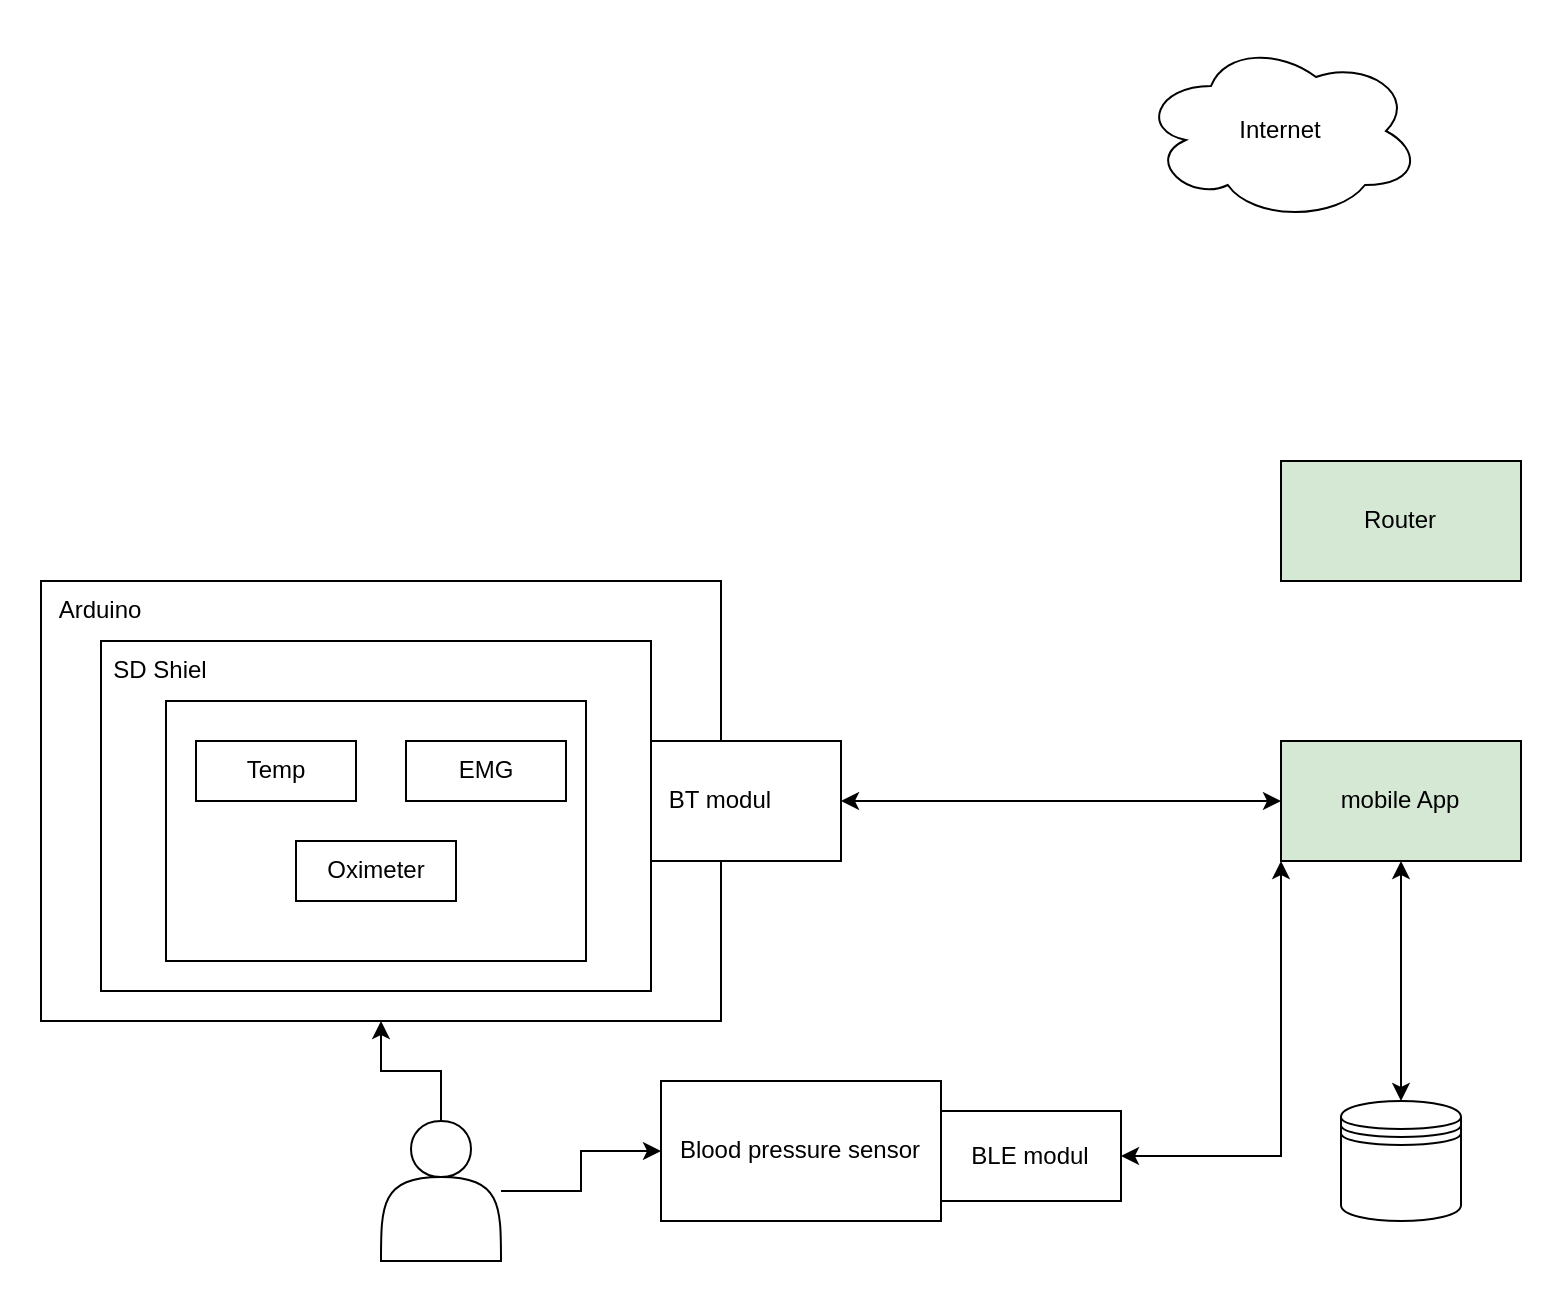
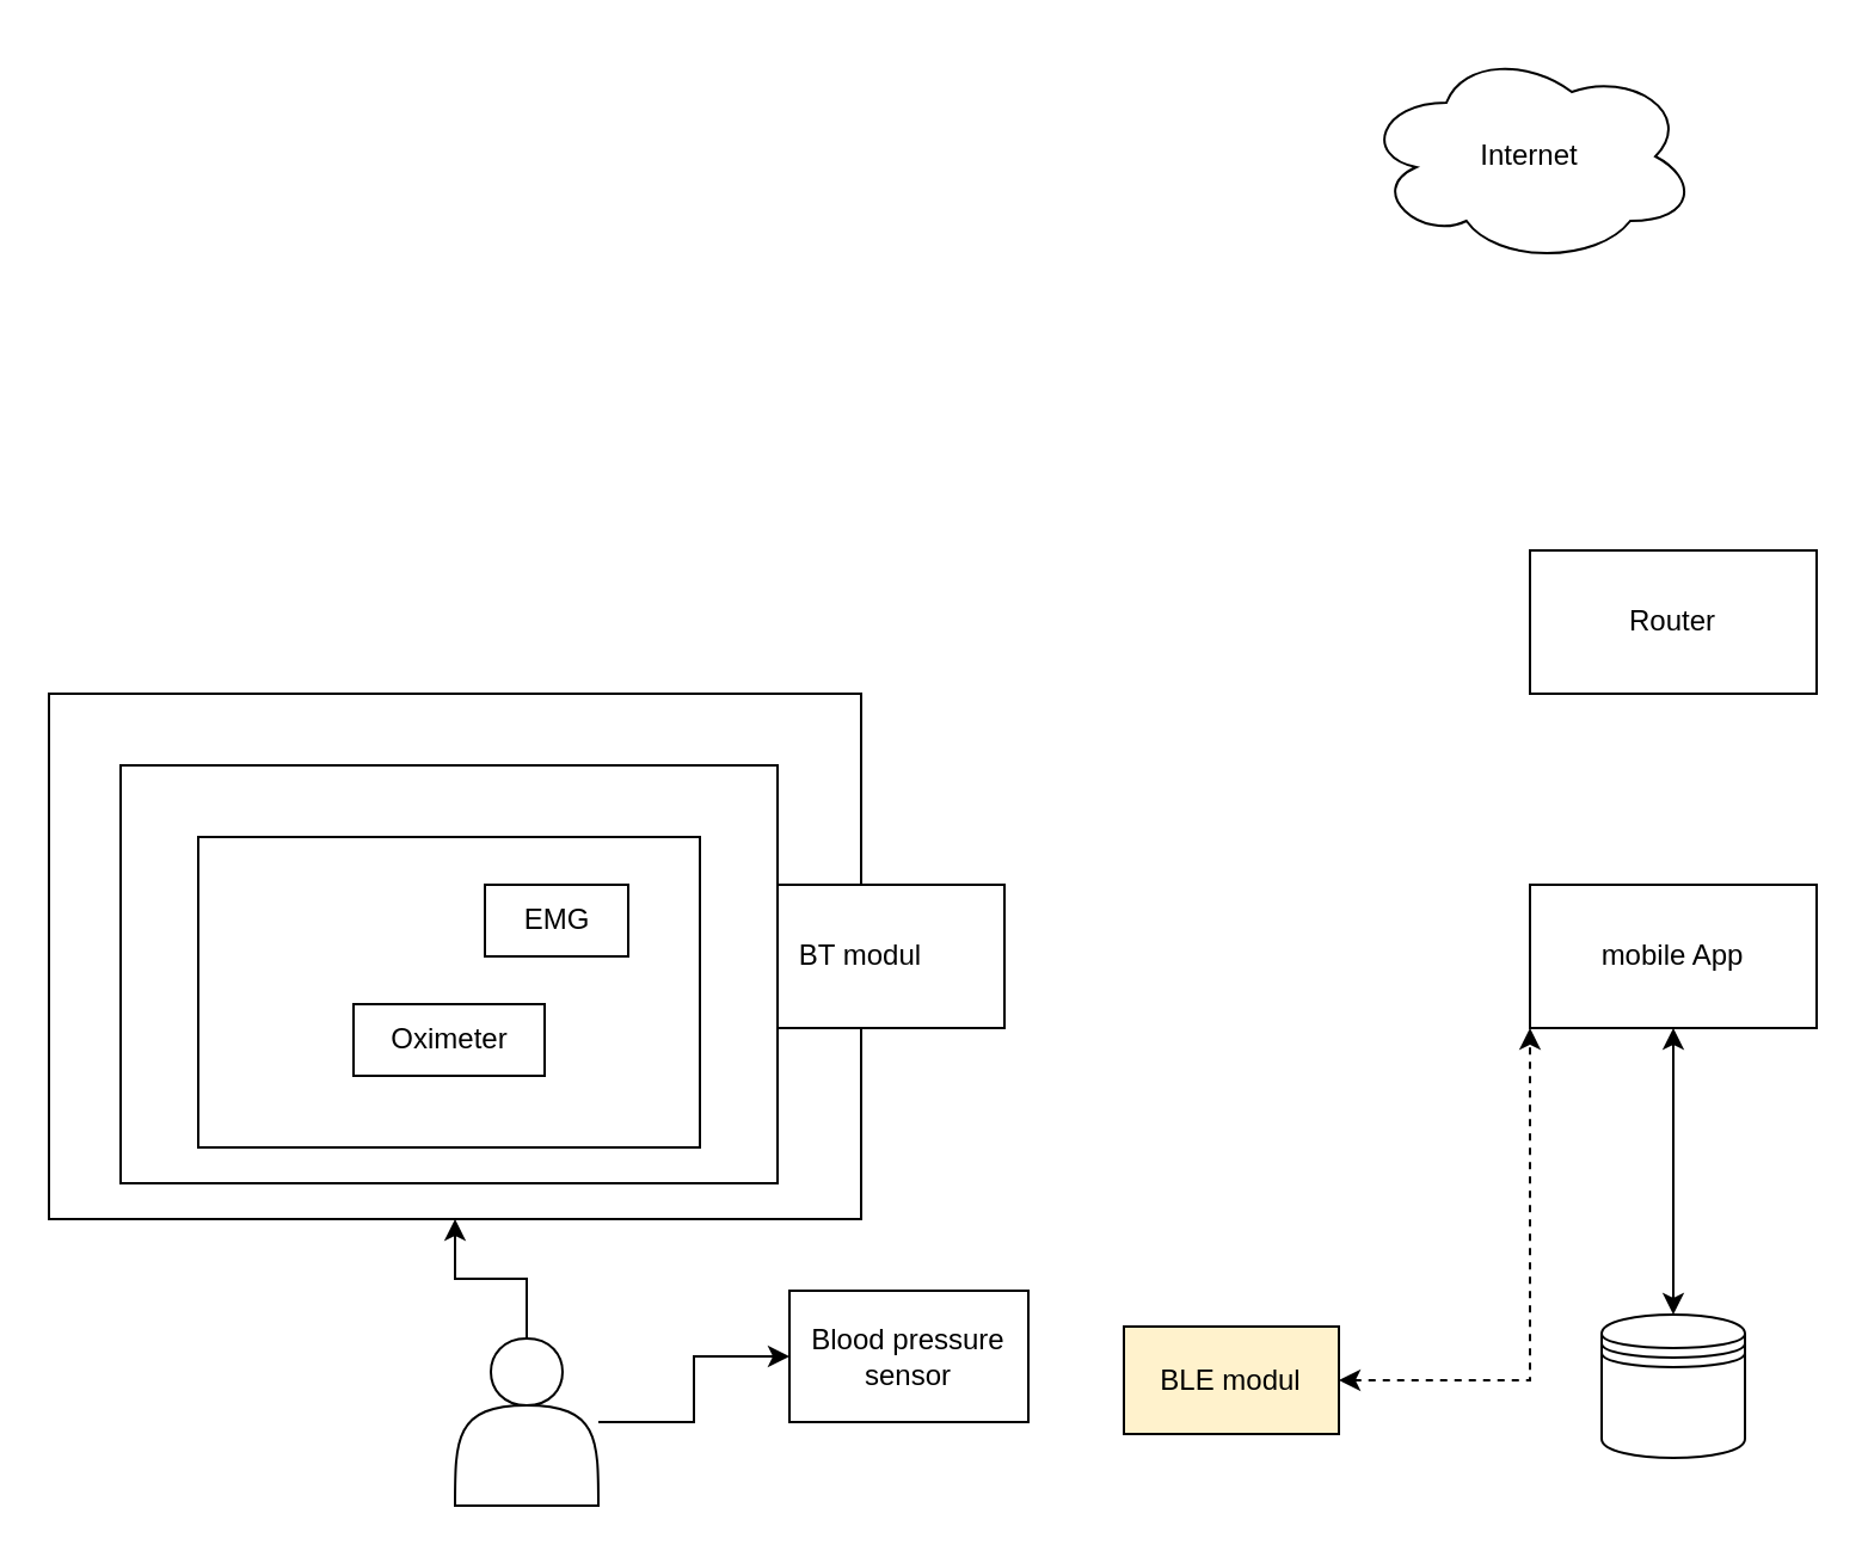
  <mxCell id="0" />
  <mxCell id="1" parent="0" />
  <mxCell id="2" value="" style="rounded=0;whiteSpace=wrap;html=1;align=left;" parent="1" vertex="1"><mxGeometry x="20" y="290" width="340" height="220" as="geometry" /></mxCell>
- <mxCell id="3" style="edgeStyle=orthogonalEdgeStyle;rounded=0;orthogonalLoop=1;jettySize=auto;html=1;entryX=0;entryY=0.5;entryDx=0;entryDy=0;startArrow=classic;startFill=1;" parent="1" source="4" target="5" edge="1"><mxGeometry relative="1" as="geometry"><mxPoint x="510" y="400" as="targetPoint" /></mxGeometry></mxCell>
+ <mxCell id="3" style="edgeStyle=orthogonalEdgeStyle;rounded=0;orthogonalLoop=1;jettySize=auto;html=1;startArrow=classic;startFill=1;" parent="1" source="4" target="18" edge="1"><mxGeometry relative="1" as="geometry"><mxPoint x="510" y="400" as="targetPoint" /></mxGeometry></mxCell>
  <mxCell id="4" value="BT modul" style="rounded=0;whiteSpace=wrap;html=1;" parent="1" vertex="1"><mxGeometry x="300" y="370" width="120" height="60" as="geometry" /></mxCell>
- <mxCell id="5" value="mobile App" style="rounded=0;whiteSpace=wrap;html=1;fillColor=#d5e8d4;" parent="1" vertex="1"><mxGeometry x="640" y="370" width="120" height="60" as="geometry" /></mxCell>
- <mxCell id="6" value="Router" style="rounded=0;whiteSpace=wrap;html=1;fillColor=#d5e8d4;" parent="1" vertex="1"><mxGeometry x="640" y="230" width="120" height="60" as="geometry" /></mxCell>
+ <mxCell id="5" value="mobile App" style="rounded=0;whiteSpace=wrap;html=1;" parent="1" vertex="1"><mxGeometry x="640" y="370" width="120" height="60" as="geometry" /></mxCell>
+ <mxCell id="6" value="Router" style="rounded=0;whiteSpace=wrap;html=1;" parent="1" vertex="1"><mxGeometry x="640" y="230" width="120" height="60" as="geometry" /></mxCell>
  <mxCell id="7" value="Internet" style="ellipse;shape=cloud;whiteSpace=wrap;html=1;" parent="1" vertex="1"><mxGeometry x="570" y="20" width="140" height="90" as="geometry" /></mxCell>
  <mxCell id="8" style="edgeStyle=orthogonalEdgeStyle;rounded=0;orthogonalLoop=1;jettySize=auto;html=1;entryX=0.5;entryY=1;entryDx=0;entryDy=0;startArrow=classic;startFill=1;endArrow=classic;endFill=1;" parent="1" source="9" target="5" edge="1"><mxGeometry relative="1" as="geometry" /></mxCell>
  <mxCell id="9" value="" style="shape=datastore;whiteSpace=wrap;html=1;" parent="1" vertex="1"><mxGeometry x="670" y="550" width="60" height="60" as="geometry" /></mxCell>
  <mxCell id="10" style="edgeStyle=orthogonalEdgeStyle;rounded=0;orthogonalLoop=1;jettySize=auto;html=1;entryX=0.5;entryY=1;entryDx=0;entryDy=0;startArrow=none;startFill=0;" parent="1" source="12" target="2" edge="1"><mxGeometry relative="1" as="geometry" /></mxCell>
  <mxCell id="11" style="edgeStyle=orthogonalEdgeStyle;rounded=0;orthogonalLoop=1;jettySize=auto;html=1;entryX=0;entryY=0.5;entryDx=0;entryDy=0;" parent="1" source="12" target="13" edge="1"><mxGeometry relative="1" as="geometry" /></mxCell>
  <mxCell id="12" value="" style="shape=actor;whiteSpace=wrap;html=1;" parent="1" vertex="1"><mxGeometry x="190" y="560" width="60" height="70" as="geometry" /></mxCell>
- <mxCell id="13" value="Blood pressure sensor" style="rounded=0;whiteSpace=wrap;html=1;" parent="1" vertex="1"><mxGeometry x="330" y="540" width="140" height="70" as="geometry" /></mxCell>
- <mxCell id="14" value="&lt;div&gt;Arduino&lt;/div&gt;" style="text;html=1;strokeColor=none;fillColor=none;align=center;verticalAlign=middle;whiteSpace=wrap;rounded=0;" parent="1" vertex="1"><mxGeometry x="20" y="290" width="60" height="30" as="geometry" /></mxCell>
+ <mxCell id="13" value="Blood pressure sensor" style="rounded=0;whiteSpace=wrap;html=1;" parent="1" vertex="1"><mxGeometry x="330" y="540" width="100" height="55" as="geometry" /></mxCell>
  <mxCell id="15" value="" style="rounded=0;whiteSpace=wrap;html=1;" parent="1" vertex="1"><mxGeometry x="50" y="320" width="275" height="175" as="geometry" /></mxCell>
  <mxCell id="16" value="" style="rounded=0;whiteSpace=wrap;html=1;" parent="1" vertex="1"><mxGeometry x="82.5" y="350" width="210" height="130" as="geometry" /></mxCell>
- <mxCell id="17" value="&lt;div&gt;EMG&lt;/div&gt;" style="rounded=0;whiteSpace=wrap;html=1;" parent="1" vertex="1"><mxGeometry x="202.5" y="370" width="80" height="30" as="geometry" /></mxCell>
+ <mxCell id="17" value="&lt;div&gt;EMG&lt;/div&gt;" style="rounded=0;whiteSpace=wrap;html=1;" parent="1" vertex="1"><mxGeometry x="202.5" y="370" width="60" height="30" as="geometry" /></mxCell>
  <mxCell id="18" value="Oximeter" style="rounded=0;whiteSpace=wrap;html=1;" parent="1" vertex="1"><mxGeometry x="147.5" y="420" width="80" height="30" as="geometry" /></mxCell>
- <mxCell id="19" value="Temp" style="rounded=0;whiteSpace=wrap;html=1;" parent="1" vertex="1"><mxGeometry x="97.5" y="370" width="80" height="30" as="geometry" /></mxCell>
- <mxCell id="20" value="SD Shiel" style="text;html=1;strokeColor=none;fillColor=none;align=center;verticalAlign=middle;whiteSpace=wrap;rounded=0;" parent="1" vertex="1"><mxGeometry x="50" y="320" width="60" height="30" as="geometry" /></mxCell>
- <mxCell id="21" style="edgeStyle=orthogonalEdgeStyle;rounded=0;orthogonalLoop=1;jettySize=auto;html=1;exitX=1;exitY=0.5;exitDx=0;exitDy=0;entryX=0;entryY=1;entryDx=0;entryDy=0;startArrow=classic;startFill=1;" parent="1" source="22" target="5" edge="1"><mxGeometry relative="1" as="geometry" /></mxCell>
- <mxCell id="22" value="BLE modul" style="rounded=0;whiteSpace=wrap;html=1;" parent="1" vertex="1"><mxGeometry x="470" y="555" width="90" height="45" as="geometry" /></mxCell>
+ <mxCell id="21" style="edgeStyle=orthogonalEdgeStyle;rounded=0;orthogonalLoop=1;jettySize=auto;html=1;exitX=1;exitY=0.5;exitDx=0;exitDy=0;entryX=0;entryY=1;entryDx=0;entryDy=0;startArrow=classic;startFill=1;dashed=1;" parent="1" source="22" target="5" edge="1"><mxGeometry relative="1" as="geometry" /></mxCell>
+ <mxCell id="22" value="BLE modul" style="rounded=0;whiteSpace=wrap;html=1;fillColor=#fff2cc;" parent="1" vertex="1"><mxGeometry x="470" y="555" width="90" height="45" as="geometry" /></mxCell>
